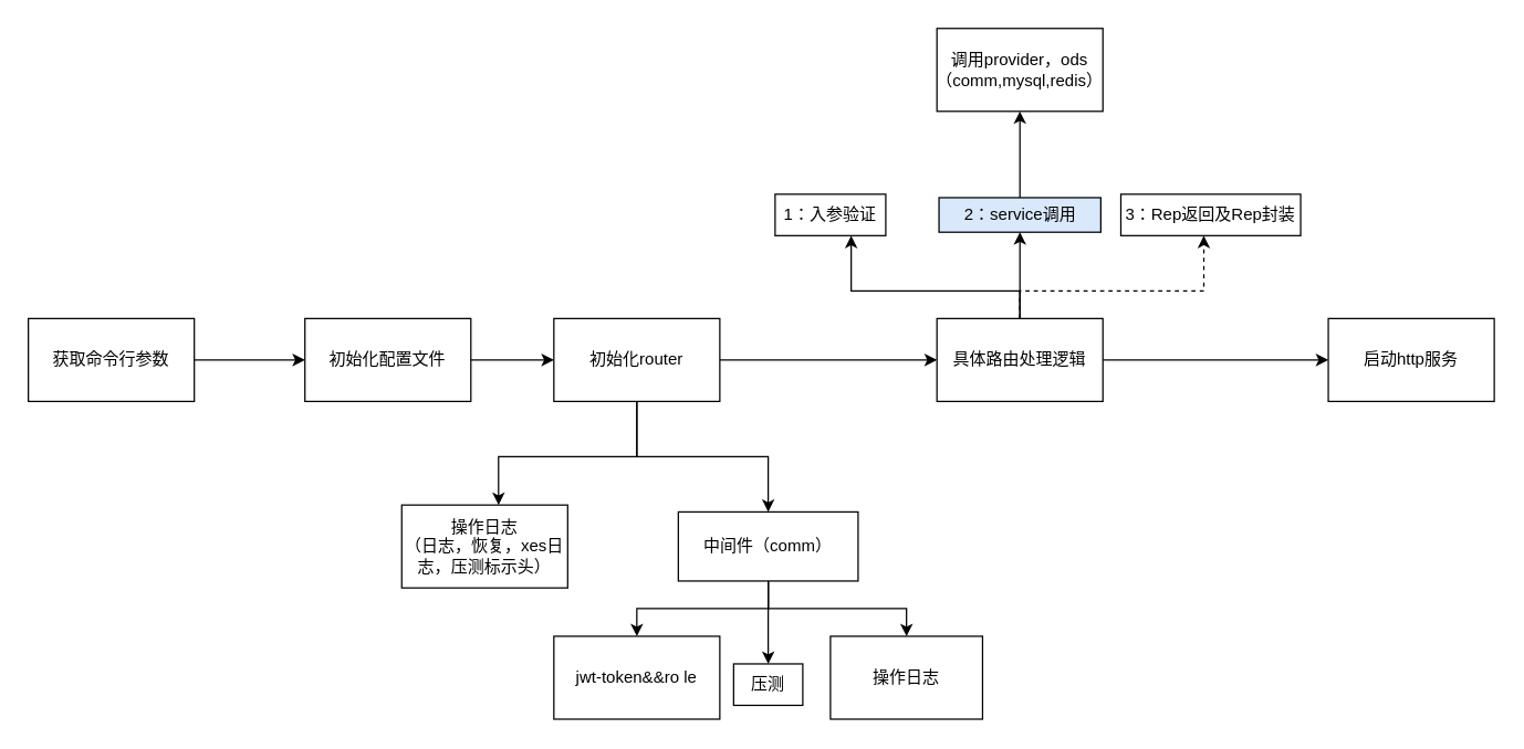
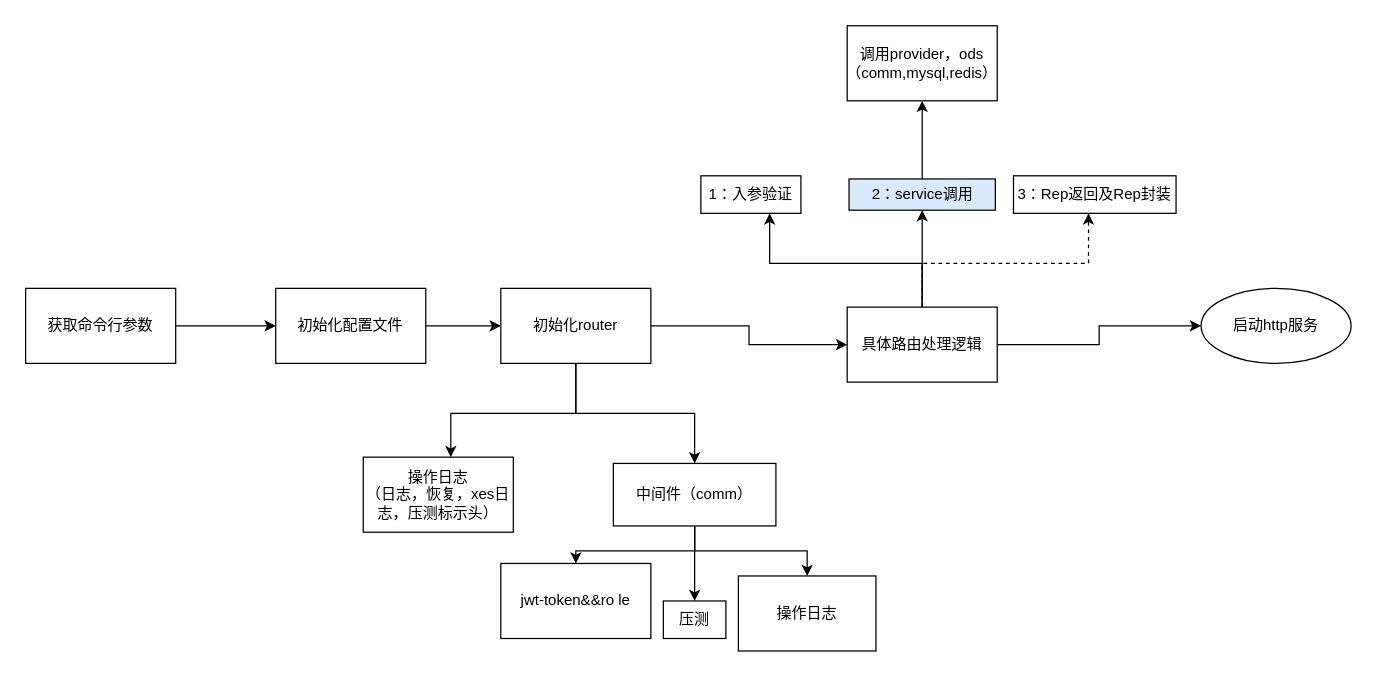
  <mxCell id="0" />
  <mxCell id="1" parent="0" />
  <mxCell id="2" value="" style="edgeStyle=orthogonalEdgeStyle;rounded=0;orthogonalLoop=1;jettySize=auto;html=1;" edge="1" parent="1" source="3" target="5"><mxGeometry relative="1" as="geometry" /></mxCell>
  <mxCell id="3" value="获取命令行参数" style="rounded=0;whiteSpace=wrap;html=1;" vertex="1" parent="1"><mxGeometry x="20" y="230" width="120" height="60" as="geometry" /></mxCell>
  <mxCell id="4" style="edgeStyle=orthogonalEdgeStyle;rounded=0;orthogonalLoop=1;jettySize=auto;html=1;" edge="1" parent="1" source="5"><mxGeometry relative="1" as="geometry"><mxPoint x="400" y="260" as="targetPoint" /></mxGeometry></mxCell>
  <mxCell id="5" value="初始化配置文件" style="whiteSpace=wrap;html=1;rounded=0;" vertex="1" parent="1"><mxGeometry x="220" y="230" width="120" height="60" as="geometry" /></mxCell>
  <mxCell id="6" style="edgeStyle=orthogonalEdgeStyle;rounded=0;orthogonalLoop=1;jettySize=auto;html=1;" edge="1" parent="1" source="9" target="11"><mxGeometry relative="1" as="geometry"><mxPoint x="460" y="340" as="targetPoint" /><Array as="points"><mxPoint x="460" y="330" /><mxPoint x="360" y="330" /></Array></mxGeometry></mxCell>
  <mxCell id="7" style="edgeStyle=orthogonalEdgeStyle;rounded=0;orthogonalLoop=1;jettySize=auto;html=1;" edge="1" parent="1" source="9" target="15"><mxGeometry relative="1" as="geometry" /></mxCell>
  <mxCell id="8" style="edgeStyle=orthogonalEdgeStyle;rounded=0;orthogonalLoop=1;jettySize=auto;html=1;entryX=0;entryY=0.5;entryDx=0;entryDy=0;" edge="1" parent="1" source="9" target="23"><mxGeometry relative="1" as="geometry" /></mxCell>
  <mxCell id="9" value="初始化router" style="rounded=0;whiteSpace=wrap;html=1;" vertex="1" parent="1"><mxGeometry x="400" y="230" width="120" height="60" as="geometry" /></mxCell>
- <mxCell id="10" value="启动http服务" style="rounded=0;whiteSpace=wrap;html=1;" vertex="1" parent="1"><mxGeometry x="960" y="230" width="120" height="60" as="geometry" /></mxCell>
+ <mxCell id="10" value="启动http服务" style="ellipse;whiteSpace=wrap;html=1;" vertex="1" parent="1"><mxGeometry x="960" y="230" width="120" height="60" as="geometry" /></mxCell>
  <mxCell id="11" value="操作日志&lt;br&gt;（日志，恢复，xes日志，压测标示头）" style="rounded=0;whiteSpace=wrap;html=1;" vertex="1" parent="1"><mxGeometry x="290" y="365" width="120" height="60" as="geometry" /></mxCell>
  <mxCell id="12" value="" style="edgeStyle=orthogonalEdgeStyle;rounded=0;orthogonalLoop=1;jettySize=auto;html=1;" edge="1" parent="1" source="15" target="16"><mxGeometry relative="1" as="geometry"><Array as="points"><mxPoint x="555" y="440" /><mxPoint x="460" y="440" /></Array></mxGeometry></mxCell>
  <mxCell id="13" style="edgeStyle=orthogonalEdgeStyle;rounded=0;orthogonalLoop=1;jettySize=auto;html=1;entryX=0.5;entryY=0;entryDx=0;entryDy=0;" edge="1" parent="1" source="15" target="17"><mxGeometry relative="1" as="geometry"><mxPoint x="555" y="480" as="targetPoint" /></mxGeometry></mxCell>
  <mxCell id="14" style="edgeStyle=orthogonalEdgeStyle;rounded=0;orthogonalLoop=1;jettySize=auto;html=1;exitX=0.5;exitY=1;exitDx=0;exitDy=0;entryX=0.5;entryY=0;entryDx=0;entryDy=0;" edge="1" parent="1" source="15" target="18"><mxGeometry relative="1" as="geometry"><mxPoint x="630" y="460" as="targetPoint" /></mxGeometry></mxCell>
  <mxCell id="15" value="中间件（comm）" style="rounded=0;whiteSpace=wrap;html=1;" vertex="1" parent="1"><mxGeometry x="490" y="370" width="130" height="50" as="geometry" /></mxCell>
- <mxCell id="16" value="jwt-token&amp;amp;&amp;amp;ro le" style="rounded=0;whiteSpace=wrap;html=1;" vertex="1" parent="1"><mxGeometry x="400" y="460" width="120" height="60" as="geometry" /></mxCell>
+ <mxCell id="16" value="jwt-token&amp;amp;&amp;amp;ro le" style="rounded=0;whiteSpace=wrap;html=1;" vertex="1" parent="1"><mxGeometry x="400" y="450" width="120" height="60" as="geometry" /></mxCell>
  <mxCell id="17" value="压测" style="rounded=0;whiteSpace=wrap;html=1;" vertex="1" parent="1"><mxGeometry x="530" y="480" width="50" height="30" as="geometry" /></mxCell>
- <mxCell id="18" value="操作日志" style="rounded=0;whiteSpace=wrap;html=1;" vertex="1" parent="1"><mxGeometry x="600" y="460" width="110" height="60" as="geometry" /></mxCell>
+ <mxCell id="18" value="操作日志" style="rounded=0;whiteSpace=wrap;html=1;" vertex="1" parent="1"><mxGeometry x="590" y="460" width="110" height="60" as="geometry" /></mxCell>
  <mxCell id="19" style="edgeStyle=orthogonalEdgeStyle;rounded=0;orthogonalLoop=1;jettySize=auto;html=1;entryX=0;entryY=0.5;entryDx=0;entryDy=0;" edge="1" parent="1" source="23" target="10"><mxGeometry relative="1" as="geometry" /></mxCell>
  <mxCell id="20" value="" style="edgeStyle=orthogonalEdgeStyle;rounded=0;orthogonalLoop=1;jettySize=auto;html=1;" edge="1" parent="1" source="23" target="24"><mxGeometry relative="1" as="geometry"><Array as="points"><mxPoint x="737" y="210" /><mxPoint x="615" y="210" /></Array></mxGeometry></mxCell>
  <mxCell id="21" style="edgeStyle=orthogonalEdgeStyle;rounded=0;orthogonalLoop=1;jettySize=auto;html=1;dashed=1;" edge="1" parent="1" source="23" target="27"><mxGeometry relative="1" as="geometry"><Array as="points"><mxPoint x="737" y="210" /><mxPoint x="870" y="210" /></Array></mxGeometry></mxCell>
  <mxCell id="22" style="edgeStyle=orthogonalEdgeStyle;rounded=0;orthogonalLoop=1;jettySize=auto;html=1;" edge="1" parent="1" source="23" target="26"><mxGeometry relative="1" as="geometry" /></mxCell>
- <mxCell id="23" value="具体路由处理逻辑" style="rounded=0;whiteSpace=wrap;html=1;" vertex="1" parent="1"><mxGeometry x="677" y="230" width="120" height="60" as="geometry" /></mxCell>
+ <mxCell id="23" value="具体路由处理逻辑" style="rounded=0;whiteSpace=wrap;html=1;" vertex="1" parent="1"><mxGeometry x="677" y="245" width="120" height="60" as="geometry" /></mxCell>
  <mxCell id="24" value="1：入参验证" style="whiteSpace=wrap;html=1;rounded=0;" vertex="1" parent="1"><mxGeometry x="560" y="140" width="80" height="30" as="geometry" /></mxCell>
  <mxCell id="25" style="edgeStyle=orthogonalEdgeStyle;rounded=0;orthogonalLoop=1;jettySize=auto;html=1;" edge="1" parent="1" source="26" target="28"><mxGeometry relative="1" as="geometry" /></mxCell>
  <mxCell id="26" value="2：service调用" style="whiteSpace=wrap;html=1;rounded=0;fillColor=#dae8fc;" vertex="1" parent="1"><mxGeometry x="678.5" y="142.5" width="117" height="25" as="geometry" /></mxCell>
  <mxCell id="27" value="3：Rep返回及Rep封装" style="whiteSpace=wrap;html=1;rounded=0;" vertex="1" parent="1"><mxGeometry x="810" y="140" width="130" height="30" as="geometry" /></mxCell>
  <mxCell id="28" value="调用provider，ods（comm,mysql,redis）" style="rounded=0;whiteSpace=wrap;html=1;" vertex="1" parent="1"><mxGeometry x="677" y="20" width="120" height="60" as="geometry" /></mxCell>
